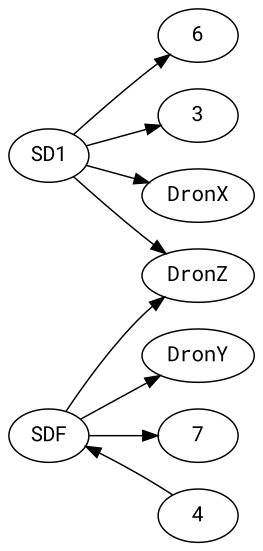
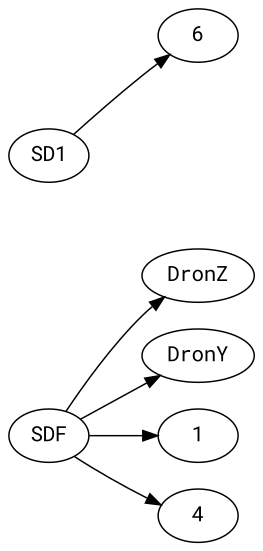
  digraph {
    fontname="Roboto Mono"
    rankdir=LR
    node [fontname="Roboto Mono"]
    edge [fontname="Roboto Mono"]
    n1 [label=6]
    SD1
-   3
-   DronX
    DronZ
    SDF
    DronY
-   1 [label=7]
+   1
    4
    SD1 -> n1
-   SD1 -> 3
-   SD1 -> DronX
-   SD1 -> DronZ
    SDF -> DronZ
    SDF -> DronY
    SDF -> 1
-   4 -> SDF
+   SDF -> 4
  }
